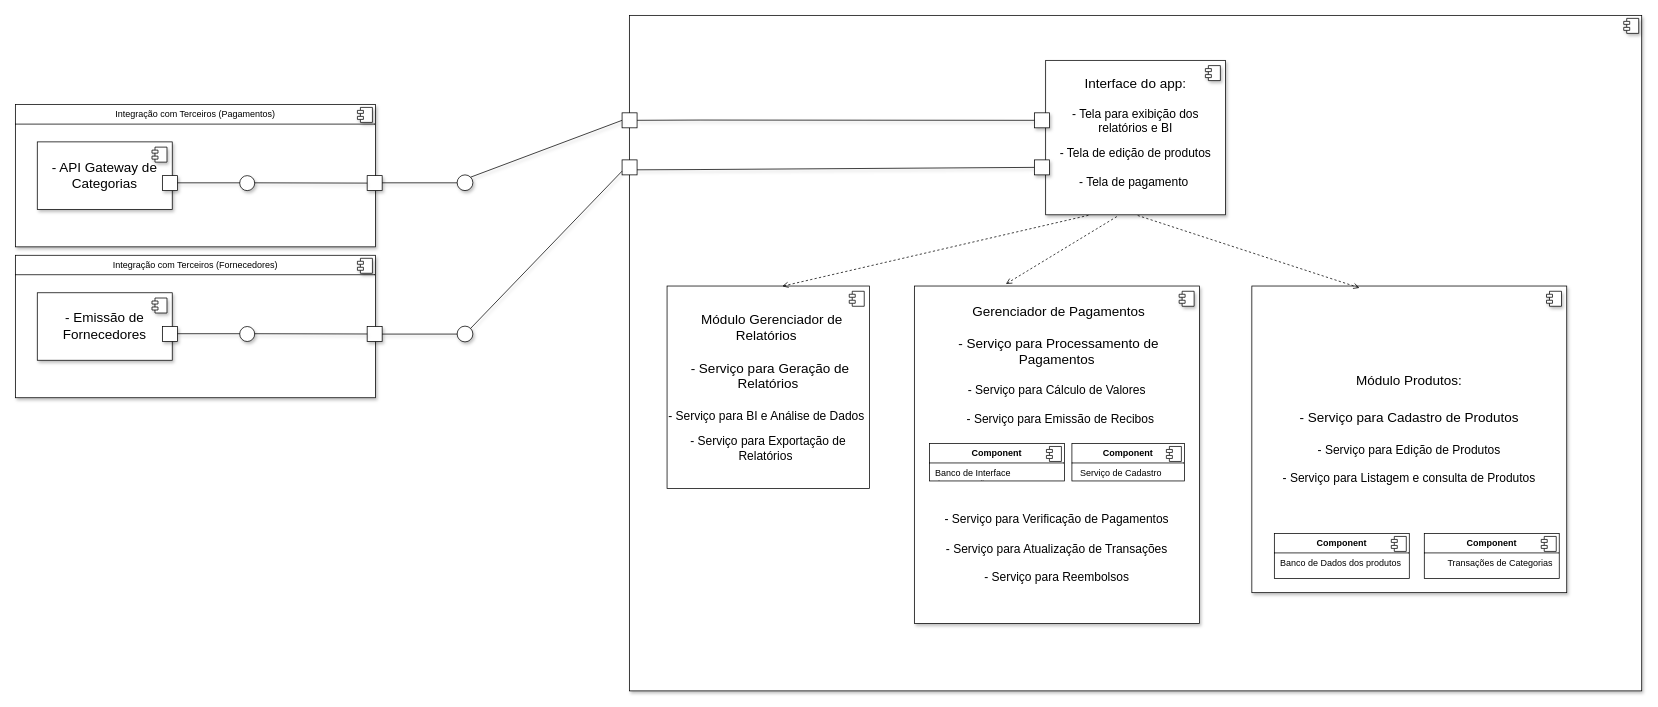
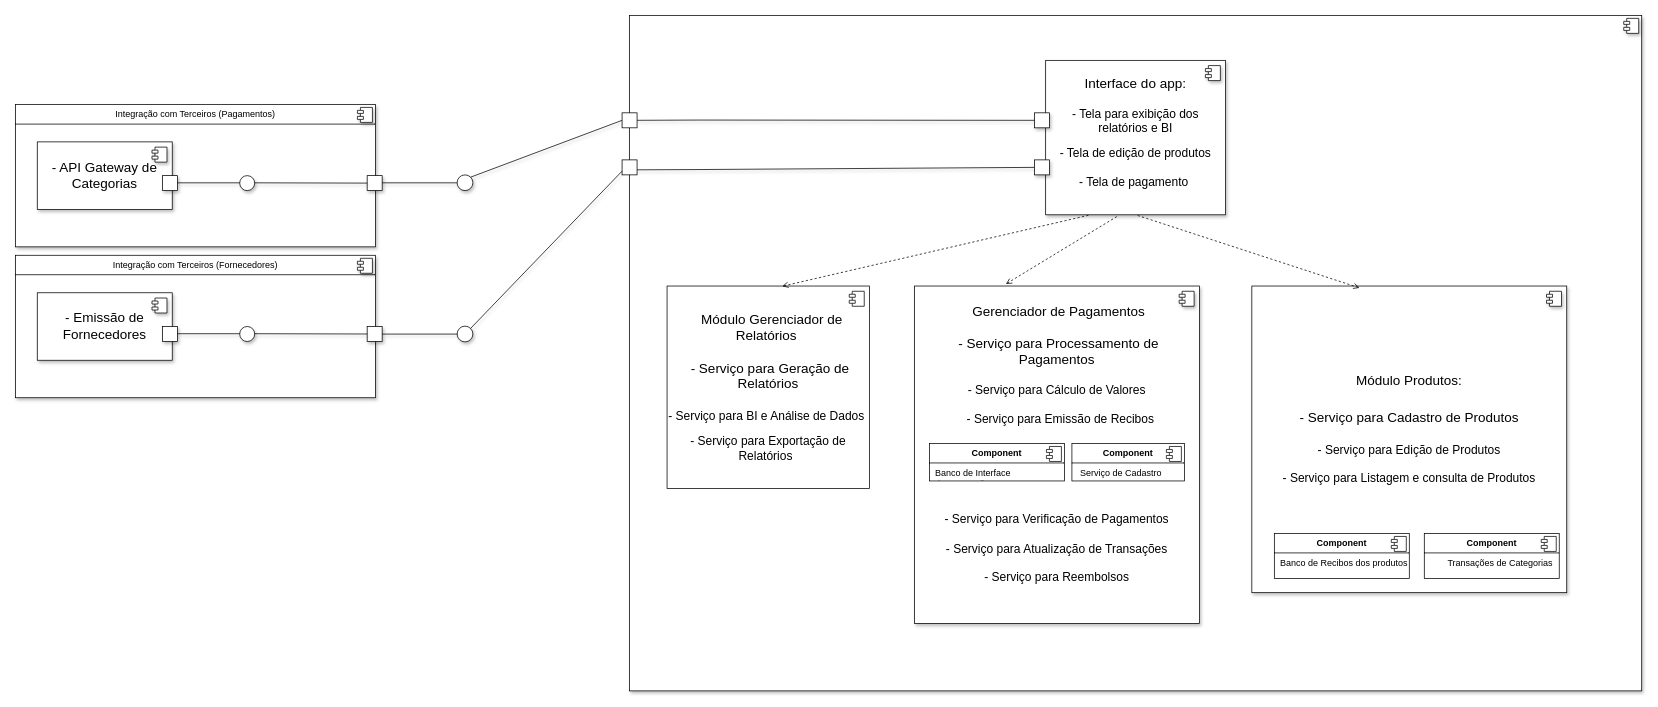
  <mxCell id="0" />
  <mxCell id="1" parent="0" />
  <mxCell id="2" value=" " style="align=left;overflow=fill;html=1;dropTarget=0;whiteSpace=wrap;shadow=1;" parent="1" vertex="1"><mxGeometry x="839" y="20" width="1350" height="901" as="geometry" /></mxCell>
  <mxCell id="3" value="" style="shape=component;jettyWidth=8;jettyHeight=4;shadow=1;" parent="2" vertex="1"><mxGeometry x="1" width="20" height="20" relative="1" as="geometry"><mxPoint x="-24" y="4" as="offset" /></mxGeometry></mxCell>
  <mxCell id="4" value="&lt;font&gt;&amp;nbsp; &amp;nbsp;&lt;font style=&quot;font-size: 18px;&quot;&gt;Gerenciador de Pagamentos&amp;nbsp;&lt;/font&gt;&lt;/font&gt;&lt;div&gt;&lt;font style=&quot;font-size: 18px;&quot;&gt;&lt;br&gt;&lt;font&gt;&amp;nbsp;- Serviço para Processamento de Pagamentos&lt;/font&gt;&lt;/font&gt;&lt;/div&gt;&lt;div&gt;&lt;font size=&quot;3&quot;&gt;&amp;nbsp;&lt;/font&gt;&lt;div&gt;&lt;font size=&quot;3&quot;&gt;- Serviço para Cálculo de Valores&lt;/font&gt;&lt;/div&gt;&lt;div&gt;&lt;font size=&quot;3&quot;&gt;&lt;font&gt;&amp;nbsp;&lt;/font&gt;&lt;br&gt;&lt;/font&gt;&lt;font&gt;&lt;font size=&quot;3&quot;&gt;&amp;nbsp; &amp;nbsp; &amp;nbsp;- Serviço para Emissão de Recibos&amp;nbsp; &lt;/font&gt;&amp;nbsp;&lt;/font&gt;&lt;/div&gt;&lt;/div&gt;&lt;div&gt;&lt;font&gt;&lt;br&gt;&lt;/font&gt;&lt;/div&gt;&lt;div&gt;&lt;font&gt;&lt;br&gt;&lt;/font&gt;&lt;/div&gt;&lt;div&gt;&lt;font&gt;&lt;br&gt;&lt;/font&gt;&lt;/div&gt;&lt;div&gt;&lt;font&gt;&lt;br&gt;&lt;/font&gt;&lt;/div&gt;&lt;div&gt;&lt;font&gt;&lt;br&gt;&lt;/font&gt;&lt;/div&gt;&lt;div&gt;&lt;font&gt;&lt;br&gt;&lt;/font&gt;&lt;/div&gt;&lt;div&gt;&lt;font&gt;&lt;br&gt;&lt;/font&gt;&lt;/div&gt;&lt;div&gt;&lt;font&gt;&lt;br&gt;&lt;/font&gt;&lt;/div&gt;&lt;div&gt;&lt;font size=&quot;3&quot;&gt;&lt;font&gt;- Serviço para Verificação de Pagamentos&lt;/font&gt;&lt;br&gt;&lt;/font&gt;&lt;/div&gt;&lt;div&gt;&lt;font size=&quot;3&quot;&gt;&lt;br&gt;&lt;/font&gt;&lt;/div&gt;&lt;div&gt;&lt;font size=&quot;3&quot;&gt;- Serviço para Atualização de Transações&lt;br&gt;&lt;/font&gt;&lt;/div&gt;&lt;div&gt;&lt;font size=&quot;3&quot;&gt;&lt;br&gt;&lt;/font&gt;&lt;/div&gt;&lt;div&gt;&lt;font&gt;&lt;font size=&quot;3&quot;&gt;- Serviço para Reembolsos&lt;/font&gt;&lt;br&gt;&lt;/font&gt;&lt;/div&gt;&lt;div&gt;&lt;font&gt;&lt;br&gt;&lt;/font&gt;&lt;/div&gt;&lt;div&gt;&lt;br&gt;&lt;/div&gt;" style="html=1;dropTarget=0;whiteSpace=wrap;shadow=1;" parent="1" vertex="1"><mxGeometry x="1219" y="381" width="380" height="450" as="geometry" /></mxCell>
  <mxCell id="5" value="" style="shape=module;jettyWidth=8;jettyHeight=4;shadow=1;" parent="4" vertex="1"><mxGeometry x="1" width="20" height="20" relative="1" as="geometry"><mxPoint x="-27" y="7" as="offset" /></mxGeometry></mxCell>
  <mxCell id="6" value="&lt;font style=&quot;font-size: 18px;&quot;&gt;Módulo Produtos:&lt;/font&gt;&lt;div&gt;&lt;br&gt;&lt;/div&gt;&lt;div&gt;&lt;br&gt;&lt;/div&gt;&lt;div&gt;&lt;font style=&quot;font-size: 18px;&quot;&gt;&lt;font&gt;- Serviço para Cadastro de Produtos&lt;/font&gt;&lt;br&gt;&lt;/font&gt;&lt;/div&gt;&lt;div&gt;&lt;font style=&quot;font-size: 18px;&quot;&gt;&lt;br&gt;&lt;/font&gt;&lt;/div&gt;&lt;div&gt;&lt;font size=&quot;3&quot;&gt;- Serviço para Edição de Produtos&lt;br&gt;&lt;/font&gt;&lt;/div&gt;&lt;div&gt;&lt;font size=&quot;3&quot;&gt;&lt;br&gt;&lt;/font&gt;&lt;/div&gt;&lt;div&gt;&lt;font size=&quot;3&quot;&gt;- Serviço para Listagem e consulta de Produtos&lt;/font&gt;&lt;/div&gt;&lt;div&gt;&lt;br&gt;&lt;/div&gt;&lt;div&gt;&lt;font&gt;&amp;nbsp;&amp;nbsp;&lt;/font&gt;&lt;/div&gt;" style="html=1;dropTarget=0;whiteSpace=wrap;shadow=1;" parent="1" vertex="1"><mxGeometry x="1669" y="381" width="420" height="409" as="geometry" /></mxCell>
  <mxCell id="7" value="" style="shape=module;jettyWidth=8;jettyHeight=4;shadow=1;" parent="6" vertex="1"><mxGeometry x="1" width="20" height="20" relative="1" as="geometry"><mxPoint x="-27" y="7" as="offset" /></mxGeometry></mxCell>
  <mxCell id="8" value="" style="ellipse;whiteSpace=wrap;html=1;align=center;aspect=fixed;fillColor=none;strokeColor=none;resizable=0;perimeter=centerPerimeter;rotatable=0;allowArrows=0;points=[];outlineConnect=1;shadow=1;" parent="1" vertex="1"><mxGeometry x="1699" y="340" width="10" height="10" as="geometry" /></mxCell>
  <mxCell id="9" value="" style="ellipse;whiteSpace=wrap;html=1;align=center;aspect=fixed;fillColor=none;strokeColor=none;resizable=0;perimeter=centerPerimeter;rotatable=0;allowArrows=0;points=[];outlineConnect=1;shadow=1;" parent="1" vertex="1"><mxGeometry x="1769" y="410" width="10" height="10" as="geometry" /></mxCell>
  <mxCell id="10" value="" style="ellipse;whiteSpace=wrap;html=1;align=center;aspect=fixed;fillColor=none;strokeColor=none;resizable=0;perimeter=centerPerimeter;rotatable=0;allowArrows=0;points=[];outlineConnect=1;shadow=1;" parent="1" vertex="1"><mxGeometry x="2179" y="181" width="10" height="10" as="geometry" /></mxCell>
  <mxCell id="11" value="" style="ellipse;whiteSpace=wrap;html=1;align=center;aspect=fixed;fillColor=none;strokeColor=none;resizable=0;perimeter=centerPerimeter;rotatable=0;allowArrows=0;points=[];outlineConnect=1;shadow=1;" parent="1" vertex="1"><mxGeometry x="1709" y="300" width="10" height="10" as="geometry" /></mxCell>
  <mxCell id="12" value="" style="ellipse;whiteSpace=wrap;html=1;align=center;aspect=fixed;fillColor=none;strokeColor=none;resizable=0;perimeter=centerPerimeter;rotatable=0;allowArrows=0;points=[];outlineConnect=1;" parent="1" vertex="1"><mxGeometry x="2179" y="286" width="10" height="10" as="geometry" /></mxCell>
  <mxCell id="13" value="" style="ellipse;whiteSpace=wrap;html=1;align=center;aspect=fixed;fillColor=none;strokeColor=none;resizable=0;perimeter=centerPerimeter;rotatable=0;allowArrows=0;points=[];outlineConnect=1;" parent="1" vertex="1"><mxGeometry x="2179" y="216" width="10" height="10" as="geometry" /></mxCell>
- <mxCell id="14" value="&lt;p style=&quot;margin:0px;margin-top:6px;text-align:center;&quot;&gt;&lt;b&gt;Component&lt;/b&gt;&lt;/p&gt;&lt;hr size=&quot;1&quot; style=&quot;border-style:solid;&quot;&gt;&lt;p style=&quot;margin:0px;margin-left:8px;&quot;&gt;&lt;font&gt;Banco de Dados dos produtos&lt;/font&gt;&lt;br&gt;&lt;/p&gt;" style="align=left;overflow=fill;html=1;dropTarget=0;whiteSpace=wrap;" parent="1" vertex="1"><mxGeometry x="1699" y="711" width="180" height="60" as="geometry" /></mxCell>
+ <mxCell id="14" value="&lt;p style=&quot;margin:0px;margin-top:6px;text-align:center;&quot;&gt;&lt;b&gt;Component&lt;/b&gt;&lt;/p&gt;&lt;hr size=&quot;1&quot; style=&quot;border-style:solid;&quot;&gt;&lt;p style=&quot;margin:0px;margin-left:8px;&quot;&gt;&lt;font&gt;Banco de Recibos dos produtos&lt;/font&gt;&lt;br&gt;&lt;/p&gt;" style="align=left;overflow=fill;html=1;dropTarget=0;whiteSpace=wrap;" parent="1" vertex="1"><mxGeometry x="1699" y="711" width="180" height="60" as="geometry" /></mxCell>
  <mxCell id="15" value="" style="shape=component;jettyWidth=8;jettyHeight=4;" parent="14" vertex="1"><mxGeometry x="1" width="20" height="20" relative="1" as="geometry"><mxPoint x="-24" y="4" as="offset" /></mxGeometry></mxCell>
  <mxCell id="16" value="&lt;p style=&quot;margin:0px;margin-top:6px;text-align:center;&quot;&gt;&lt;b&gt;Component&lt;/b&gt;&lt;/p&gt;&lt;hr size=&quot;1&quot; style=&quot;border-style:solid;&quot;&gt;&lt;p style=&quot;margin:0px;margin-left:8px;&quot;&gt;&lt;font&gt;&amp;nbsp; &amp;nbsp; &amp;nbsp; &amp;nbsp;Transações&amp;nbsp;de Categorias&lt;/font&gt;&lt;br&gt;&lt;/p&gt;" style="align=left;overflow=fill;html=1;dropTarget=0;whiteSpace=wrap;" parent="1" vertex="1"><mxGeometry x="1899" y="711" width="180" height="60" as="geometry" /></mxCell>
  <mxCell id="17" value="" style="shape=component;jettyWidth=8;jettyHeight=4;" parent="16" vertex="1"><mxGeometry x="1" width="20" height="20" relative="1" as="geometry"><mxPoint x="-24" y="4" as="offset" /></mxGeometry></mxCell>
  <mxCell id="18" value="&lt;p style=&quot;margin:0px;margin-top:6px;text-align:center;&quot;&gt;&lt;b&gt;Component&lt;/b&gt;&lt;/p&gt;&lt;hr size=&quot;1&quot; style=&quot;border-style:solid;&quot;&gt;&lt;p style=&quot;margin:0px;margin-left:8px;&quot;&gt;&lt;font&gt;Banco de Interface de&amp;nbsp;Transações&lt;/font&gt;&lt;br&gt;&lt;/p&gt;" style="align=left;overflow=fill;html=1;dropTarget=0;whiteSpace=wrap;" parent="1" vertex="1"><mxGeometry x="1239" y="591" width="180" height="50" as="geometry" /></mxCell>
  <mxCell id="19" value="" style="shape=component;jettyWidth=8;jettyHeight=4;" parent="18" vertex="1"><mxGeometry x="1" width="20" height="20" relative="1" as="geometry"><mxPoint x="-24" y="4" as="offset" /></mxGeometry></mxCell>
  <mxCell id="20" value="&lt;p style=&quot;margin:0px;margin-top:6px;text-align:center;&quot;&gt;&lt;b&gt;Component&lt;/b&gt;&lt;/p&gt;&lt;hr size=&quot;1&quot; style=&quot;border-style:solid;&quot;&gt;&lt;p style=&quot;margin:0px;margin-left:8px;&quot;&gt;&lt;font&gt;&amp;nbsp;Serviço&amp;nbsp;de Cadastro&lt;/font&gt;&lt;br&gt;&lt;/p&gt;" style="align=left;overflow=fill;html=1;dropTarget=0;whiteSpace=wrap;" parent="1" vertex="1"><mxGeometry x="1429" y="591" width="150" height="50" as="geometry" /></mxCell>
  <mxCell id="21" value="" style="shape=component;jettyWidth=8;jettyHeight=4;" parent="20" vertex="1"><mxGeometry x="1" width="20" height="20" relative="1" as="geometry"><mxPoint x="-24" y="4" as="offset" /></mxGeometry></mxCell>
  <mxCell id="22" value="" style="endArrow=none;dashed=1;html=1;rounded=0;exitX=0.426;exitY=-0.006;exitDx=0;exitDy=0;exitPerimeter=0;endFill=0;startArrow=open;startFill=0;entryX=0.402;entryY=1.007;entryDx=0;entryDy=0;entryPerimeter=0;" parent="1" edge="1" target="47"><mxGeometry width="50" height="50" relative="1" as="geometry"><mxPoint x="1340.88" y="378.3" as="sourcePoint" /><mxPoint x="1439" y="300" as="targetPoint" /><Array as="points" /></mxGeometry></mxCell>
  <mxCell id="23" value="&lt;font style=&quot;font-size: 18px;&quot;&gt;&lt;font&gt;&amp;nbsp; Módulo Gerenciador de Relatórios&amp;nbsp;&lt;/font&gt;&lt;br&gt;&lt;br&gt;&lt;font&gt;&amp;nbsp;- Serviço para Geração de Relatórios&lt;/font&gt;&lt;/font&gt;&lt;div&gt;&lt;span style=&quot;font-size: 18px;&quot;&gt;&lt;br&gt;&lt;/span&gt;&lt;div&gt;&lt;font&gt;&lt;font size=&quot;3&quot;&gt;- Serviço para BI e Análise de Dados&amp;nbsp;&lt;/font&gt;&lt;/font&gt;&lt;/div&gt;&lt;div&gt;&lt;font&gt;&lt;br&gt;&lt;/font&gt;&lt;/div&gt;&lt;div&gt;&lt;font&gt;&lt;font size=&quot;3&quot;&gt;&lt;/font&gt;&lt;span style=&quot;font-size: medium; background-color: initial;&quot;&gt;- Serviço para Exportação de Relatórios&lt;/span&gt;&amp;nbsp;&amp;nbsp;&lt;/font&gt;&lt;/div&gt;&lt;/div&gt;" style="html=1;dropTarget=0;whiteSpace=wrap;" parent="1" vertex="1"><mxGeometry x="889" y="381" width="270" height="270" as="geometry" /></mxCell>
  <mxCell id="24" value="" style="shape=module;jettyWidth=8;jettyHeight=4;" parent="23" vertex="1"><mxGeometry x="1" width="20" height="20" relative="1" as="geometry"><mxPoint x="-27" y="7" as="offset" /></mxGeometry></mxCell>
  <mxCell id="25" value="&lt;p style=&quot;margin:0px;margin-top:6px;text-align:center;&quot;&gt;&lt;font&gt;Integração com Terceiros (Pagamentos)&lt;/font&gt;&lt;br&gt;&lt;/p&gt;&lt;hr size=&quot;1&quot; style=&quot;border-style:solid;&quot;&gt;&lt;p style=&quot;margin:0px;margin-left:8px;&quot;&gt;&lt;br&gt;&lt;/p&gt;" style="align=left;overflow=fill;html=1;dropTarget=0;whiteSpace=wrap;shadow=1;" vertex="1" parent="1"><mxGeometry x="20" y="138.75" width="480" height="190" as="geometry" /></mxCell>
  <mxCell id="26" value="" style="shape=component;jettyWidth=8;jettyHeight=4;shadow=1;" vertex="1" parent="25"><mxGeometry x="1" width="20" height="20" relative="1" as="geometry"><mxPoint x="-24" y="4" as="offset" /></mxGeometry></mxCell>
  <mxCell id="27" value="&lt;font style=&quot;font-size: 18px;&quot;&gt;- API Gateway de Categorias&lt;/font&gt;" style="html=1;dropTarget=0;whiteSpace=wrap;shadow=1;" vertex="1" parent="1"><mxGeometry x="49" y="188.75" width="180" height="90" as="geometry" /></mxCell>
  <mxCell id="28" value="" style="shape=module;jettyWidth=8;jettyHeight=4;shadow=1;" vertex="1" parent="27"><mxGeometry x="1" width="20" height="20" relative="1" as="geometry"><mxPoint x="-27" y="7" as="offset" /></mxGeometry></mxCell>
  <mxCell id="29" value="" style="rounded=0;whiteSpace=wrap;html=1;shadow=1;" vertex="1" parent="1"><mxGeometry x="489" y="233.75" width="20" height="20" as="geometry" /></mxCell>
  <mxCell id="30" value="" style="rounded=0;whiteSpace=wrap;html=1;shadow=1;" vertex="1" parent="1"><mxGeometry x="216" y="233.75" width="20" height="20" as="geometry" /></mxCell>
  <mxCell id="31" value="" style="endArrow=none;html=1;rounded=0;entryX=0;entryY=0.5;entryDx=0;entryDy=0;exitX=1;exitY=0.5;exitDx=0;exitDy=0;shadow=1;" edge="1" parent="1"><mxGeometry width="50" height="50" relative="1" as="geometry"><mxPoint x="236" y="243.35" as="sourcePoint" /><mxPoint x="326" y="243.35" as="targetPoint" /></mxGeometry></mxCell>
  <mxCell id="32" value="" style="ellipse;whiteSpace=wrap;html=1;aspect=fixed;shadow=1;" vertex="1" parent="1"><mxGeometry x="319" y="233.75" width="20" height="20" as="geometry" /></mxCell>
  <mxCell id="33" value="" style="endArrow=none;html=1;rounded=0;exitX=1;exitY=0.5;exitDx=0;exitDy=0;shadow=1;" edge="1" parent="1" target="29"><mxGeometry width="50" height="50" relative="1" as="geometry"><mxPoint x="339" y="243.35" as="sourcePoint" /><mxPoint x="429" y="243.35" as="targetPoint" /></mxGeometry></mxCell>
  <mxCell id="34" value="&lt;p style=&quot;margin: 6px 0px 0px; text-align: center;&quot;&gt;Integração com Terceiros (Fornecedores)&lt;br&gt;&lt;/p&gt;&lt;hr style=&quot;border-style: solid;&quot; size=&quot;1&quot;&gt;&lt;p style=&quot;margin: 0px 0px 0px 8px;&quot;&gt;&lt;br&gt;&lt;/p&gt;" style="align=left;overflow=fill;html=1;dropTarget=0;whiteSpace=wrap;shadow=1;" vertex="1" parent="1"><mxGeometry x="20" y="340" width="480" height="190" as="geometry" /></mxCell>
  <mxCell id="35" value="" style="shape=component;jettyWidth=8;jettyHeight=4;shadow=1;" vertex="1" parent="34"><mxGeometry x="1" width="20" height="20" relative="1" as="geometry"><mxPoint x="-24" y="4" as="offset" /></mxGeometry></mxCell>
  <mxCell id="36" value="&lt;span style=&quot;font-size: 18px;&quot;&gt;- Emissão de Fornecedores&lt;/span&gt;" style="html=1;dropTarget=0;whiteSpace=wrap;shadow=1;" vertex="1" parent="1"><mxGeometry x="49" y="390" width="180" height="90" as="geometry" /></mxCell>
  <mxCell id="37" value="" style="shape=module;jettyWidth=8;jettyHeight=4;shadow=1;" vertex="1" parent="36"><mxGeometry x="1" width="20" height="20" relative="1" as="geometry"><mxPoint x="-27" y="7" as="offset" /></mxGeometry></mxCell>
  <mxCell id="38" value="" style="rounded=0;whiteSpace=wrap;html=1;shadow=1;" vertex="1" parent="1"><mxGeometry x="489" y="435" width="20" height="20" as="geometry" /></mxCell>
  <mxCell id="39" value="" style="rounded=0;whiteSpace=wrap;html=1;shadow=1;" vertex="1" parent="1"><mxGeometry x="216" y="435" width="20" height="20" as="geometry" /></mxCell>
  <mxCell id="40" value="" style="endArrow=none;html=1;rounded=0;entryX=0;entryY=0.5;entryDx=0;entryDy=0;exitX=1;exitY=0.5;exitDx=0;exitDy=0;shadow=1;" edge="1" parent="1"><mxGeometry width="50" height="50" relative="1" as="geometry"><mxPoint x="236" y="444.6" as="sourcePoint" /><mxPoint x="326" y="444.6" as="targetPoint" /></mxGeometry></mxCell>
  <mxCell id="41" value="" style="ellipse;whiteSpace=wrap;html=1;aspect=fixed;shadow=1;" vertex="1" parent="1"><mxGeometry x="319" y="435" width="20" height="20" as="geometry" /></mxCell>
  <mxCell id="42" value="" style="endArrow=none;html=1;rounded=0;exitX=1;exitY=0.5;exitDx=0;exitDy=0;shadow=1;" edge="1" parent="1" target="38"><mxGeometry width="50" height="50" relative="1" as="geometry"><mxPoint x="339" y="444.6" as="sourcePoint" /><mxPoint x="429" y="444.6" as="targetPoint" /></mxGeometry></mxCell>
  <mxCell id="43" value="" style="endArrow=none;html=1;rounded=0;shadow=1;" edge="1" parent="1"><mxGeometry width="50" height="50" relative="1" as="geometry"><mxPoint x="509" y="243.35" as="sourcePoint" /><mxPoint x="619" y="243.35" as="targetPoint" /></mxGeometry></mxCell>
  <mxCell id="44" value="" style="ellipse;whiteSpace=wrap;html=1;aspect=fixed;shadow=1;" vertex="1" parent="1"><mxGeometry x="609" y="232.75" width="21" height="21" as="geometry" /></mxCell>
  <mxCell id="45" value="" style="endArrow=none;html=1;rounded=0;shadow=1;" edge="1" parent="1"><mxGeometry width="50" height="50" relative="1" as="geometry"><mxPoint x="509" y="445.1" as="sourcePoint" /><mxPoint x="619" y="445.1" as="targetPoint" /></mxGeometry></mxCell>
  <mxCell id="46" value="" style="ellipse;whiteSpace=wrap;html=1;aspect=fixed;shadow=1;" vertex="1" parent="1"><mxGeometry x="609" y="434.5" width="21" height="21" as="geometry" /></mxCell>
  <mxCell id="47" value="&lt;font style=&quot;font-size: 18px;&quot;&gt;&lt;font&gt;Interface do app:&lt;/font&gt;&lt;br&gt;&lt;/font&gt;&lt;div&gt;&lt;font size=&quot;3&quot;&gt;&lt;br&gt;&lt;/font&gt;&lt;/div&gt;&lt;div&gt;&lt;font size=&quot;3&quot;&gt;- Tela para exibição dos relatórios e BI&lt;/font&gt;&lt;/div&gt;&lt;div&gt;&lt;br&gt;&lt;/div&gt;&lt;div&gt;&lt;font size=&quot;3&quot;&gt;&lt;font&gt;- Tela de edição de produtos&lt;/font&gt;&lt;br&gt;&lt;/font&gt;&lt;/div&gt;&lt;div&gt;&lt;font size=&quot;3&quot;&gt;&lt;br&gt;&lt;/font&gt;&lt;/div&gt;&lt;div&gt;&lt;font&gt;&lt;font size=&quot;3&quot;&gt;- Tela de pagamento&amp;nbsp;&lt;/font&gt;&lt;br&gt;&lt;/font&gt;&lt;/div&gt;&lt;div&gt;&lt;br&gt;&lt;/div&gt;" style="html=1;dropTarget=0;whiteSpace=wrap;shadow=1;" vertex="1" parent="1"><mxGeometry x="1394" y="80" width="240" height="206" as="geometry" /></mxCell>
  <mxCell id="48" value="" style="shape=module;jettyWidth=8;jettyHeight=4;shadow=1;" vertex="1" parent="47"><mxGeometry x="1" width="20" height="20" relative="1" as="geometry"><mxPoint x="-27" y="7" as="offset" /></mxGeometry></mxCell>
  <mxCell id="49" value="" style="rounded=0;whiteSpace=wrap;html=1;shadow=1;" vertex="1" parent="1"><mxGeometry x="1379" y="150" width="20" height="20" as="geometry" /></mxCell>
  <mxCell id="50" value="" style="endArrow=none;html=1;rounded=0;endFill=0;shadow=1;" edge="1" parent="1" source="52" target="49"><mxGeometry width="50" height="50" relative="1" as="geometry"><mxPoint x="889" y="160" as="sourcePoint" /><mxPoint x="1063" y="159.63" as="targetPoint" /><Array as="points"><mxPoint x="933" y="159.63" /></Array></mxGeometry></mxCell>
  <mxCell id="51" value="" style="endArrow=none;html=1;rounded=0;endFill=0;shadow=1;entryX=0;entryY=0.5;entryDx=0;entryDy=0;" edge="1" parent="1" target="56"><mxGeometry width="50" height="50" relative="1" as="geometry"><mxPoint x="844" y="226" as="sourcePoint" /><mxPoint x="1063" y="226" as="targetPoint" /><Array as="points"><mxPoint x="933" y="225.63" /></Array></mxGeometry></mxCell>
  <mxCell id="52" value="" style="rounded=0;whiteSpace=wrap;html=1;" vertex="1" parent="1"><mxGeometry x="829" y="150" width="20" height="20" as="geometry" /></mxCell>
  <mxCell id="53" value="" style="rounded=0;whiteSpace=wrap;html=1;" vertex="1" parent="1"><mxGeometry x="829" y="212.75" width="20" height="20" as="geometry" /></mxCell>
  <mxCell id="54" value="" style="endArrow=none;html=1;rounded=0;endFill=0;entryX=0;entryY=0.5;entryDx=0;entryDy=0;shadow=1;exitX=1;exitY=0;exitDx=0;exitDy=0;" edge="1" parent="1" source="44" target="52"><mxGeometry width="50" height="50" relative="1" as="geometry"><mxPoint x="319" y="27.62" as="sourcePoint" /><mxPoint x="762" y="20" as="targetPoint" /><Array as="points" /></mxGeometry></mxCell>
  <mxCell id="55" value="" style="endArrow=none;html=1;rounded=0;endFill=0;shadow=1;exitX=1;exitY=0;exitDx=0;exitDy=0;entryX=0;entryY=0.75;entryDx=0;entryDy=0;" edge="1" parent="1" source="46" target="53"><mxGeometry width="50" height="50" relative="1" as="geometry"><mxPoint x="637" y="246" as="sourcePoint" /><mxPoint x="839" y="230" as="targetPoint" /><Array as="points" /></mxGeometry></mxCell>
  <mxCell id="56" value="" style="rounded=0;whiteSpace=wrap;html=1;shadow=1;" vertex="1" parent="1"><mxGeometry x="1379" y="212.75" width="20" height="20" as="geometry" /></mxCell>
  <mxCell id="57" value="" style="endArrow=none;dashed=1;html=1;rounded=0;exitX=0.342;exitY=0.006;exitDx=0;exitDy=0;exitPerimeter=0;endFill=0;startArrow=open;startFill=0;entryX=0.5;entryY=1;entryDx=0;entryDy=0;" edge="1" parent="1" source="6" target="47"><mxGeometry width="50" height="50" relative="1" as="geometry"><mxPoint x="1350.88" y="388.3" as="sourcePoint" /><mxPoint x="1500" y="297" as="targetPoint" /><Array as="points" /></mxGeometry></mxCell>
  <mxCell id="58" value="" style="endArrow=none;dashed=1;html=1;rounded=0;exitX=0.569;exitY=0.001;exitDx=0;exitDy=0;exitPerimeter=0;endFill=0;startArrow=open;startFill=0;entryX=0.25;entryY=1;entryDx=0;entryDy=0;" edge="1" parent="1" source="23" target="47"><mxGeometry width="50" height="50" relative="1" as="geometry"><mxPoint x="1350.88" y="388.3" as="sourcePoint" /><mxPoint x="1500" y="297" as="targetPoint" /><Array as="points" /></mxGeometry></mxCell>
